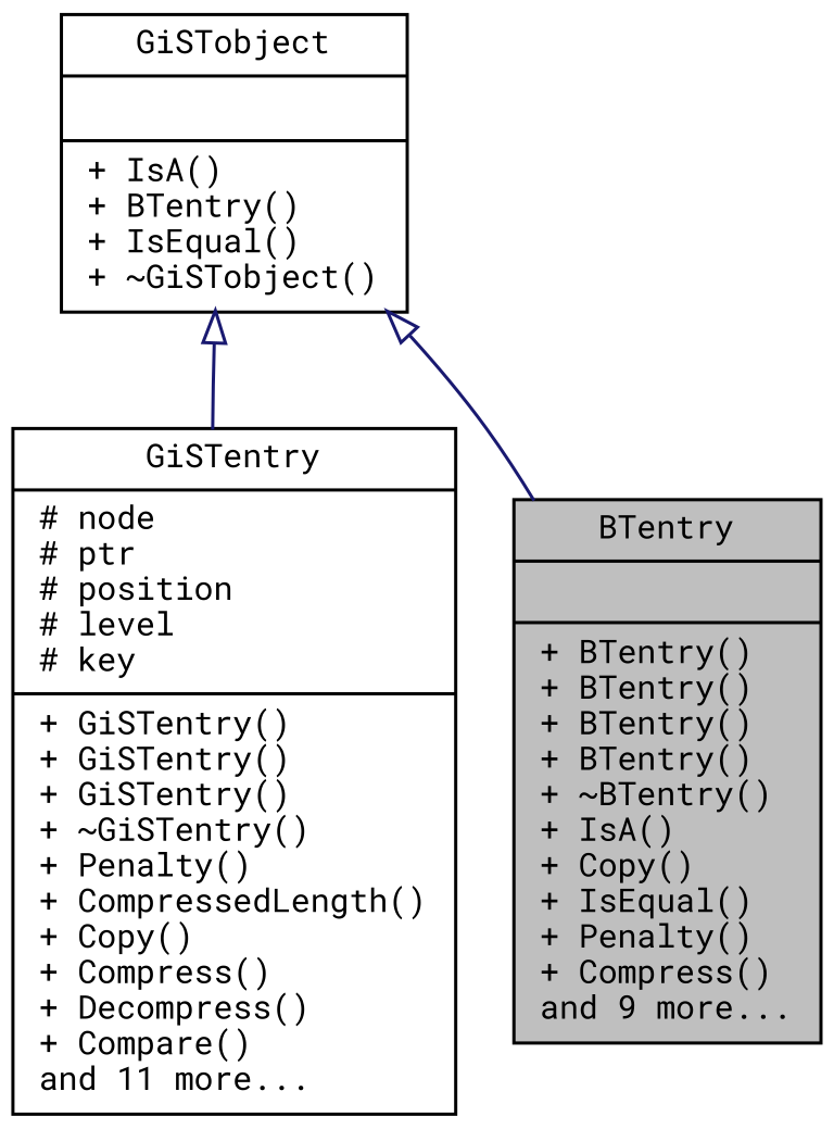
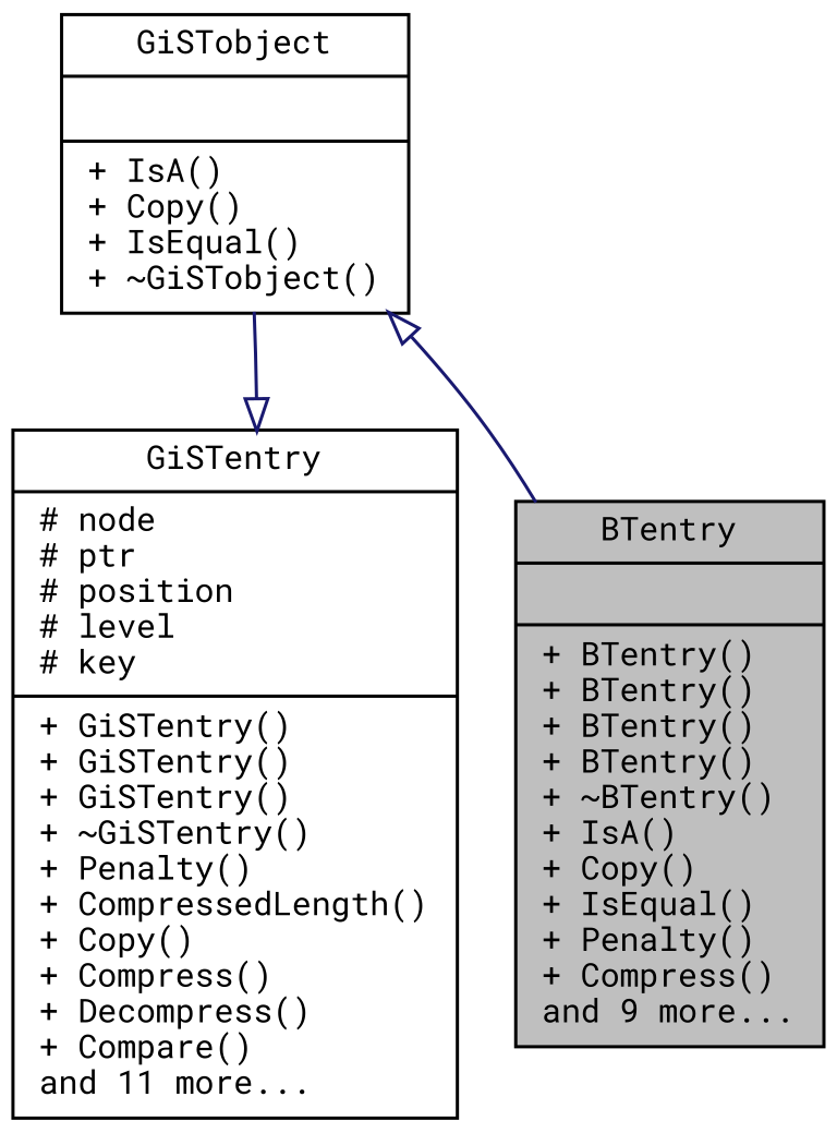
  digraph {
    fontname="Roboto Mono"
    node [color=black fillcolor=white fontname="Roboto Mono" fontsize=10 shape=record style=filled]
    edge [arrowtail=onormal color=midnightblue dir=back fontname="Roboto Mono" fontsize=10 labelfontname=Helvetica labelfontsize=10 style=solid]
    n1 [fillcolor=grey75 fontcolor=black height=0.2 label="{BTentry\n||+ BTentry()\l+ BTentry()\l+ BTentry()\l+ BTentry()\l+ ~BTentry()\l+ IsA()\l+ Copy()\l+ IsEqual()\l+ Penalty()\l+ Compress()\land 9 more...\l}" width=0.4]
    n2 [height=0.2 label="{GiSTentry\n|# node\l# ptr\l# position\l# level\l# key\l|+ GiSTentry()\l+ GiSTentry()\l+ GiSTentry()\l+ ~GiSTentry()\l+ Penalty()\l+ CompressedLength()\l+ Copy()\l+ Compress()\l+ Decompress()\l+ Compare()\land 11 more...\l}" width=0.4]
-   n3 [height=0.2 label="{GiSTobject\n||+ IsA()\l+ BTentry()\l+ IsEqual()\l+ ~GiSTobject()\l}" width=0.4]
+   n3 [height=0.2 label="{GiSTobject\n||+ IsA()\l+ Copy()\l+ IsEqual()\l+ ~GiSTobject()\l}" width=0.4]
    n3 -> n1
-   n3 -> n2
+   n2 -> n3
  }
